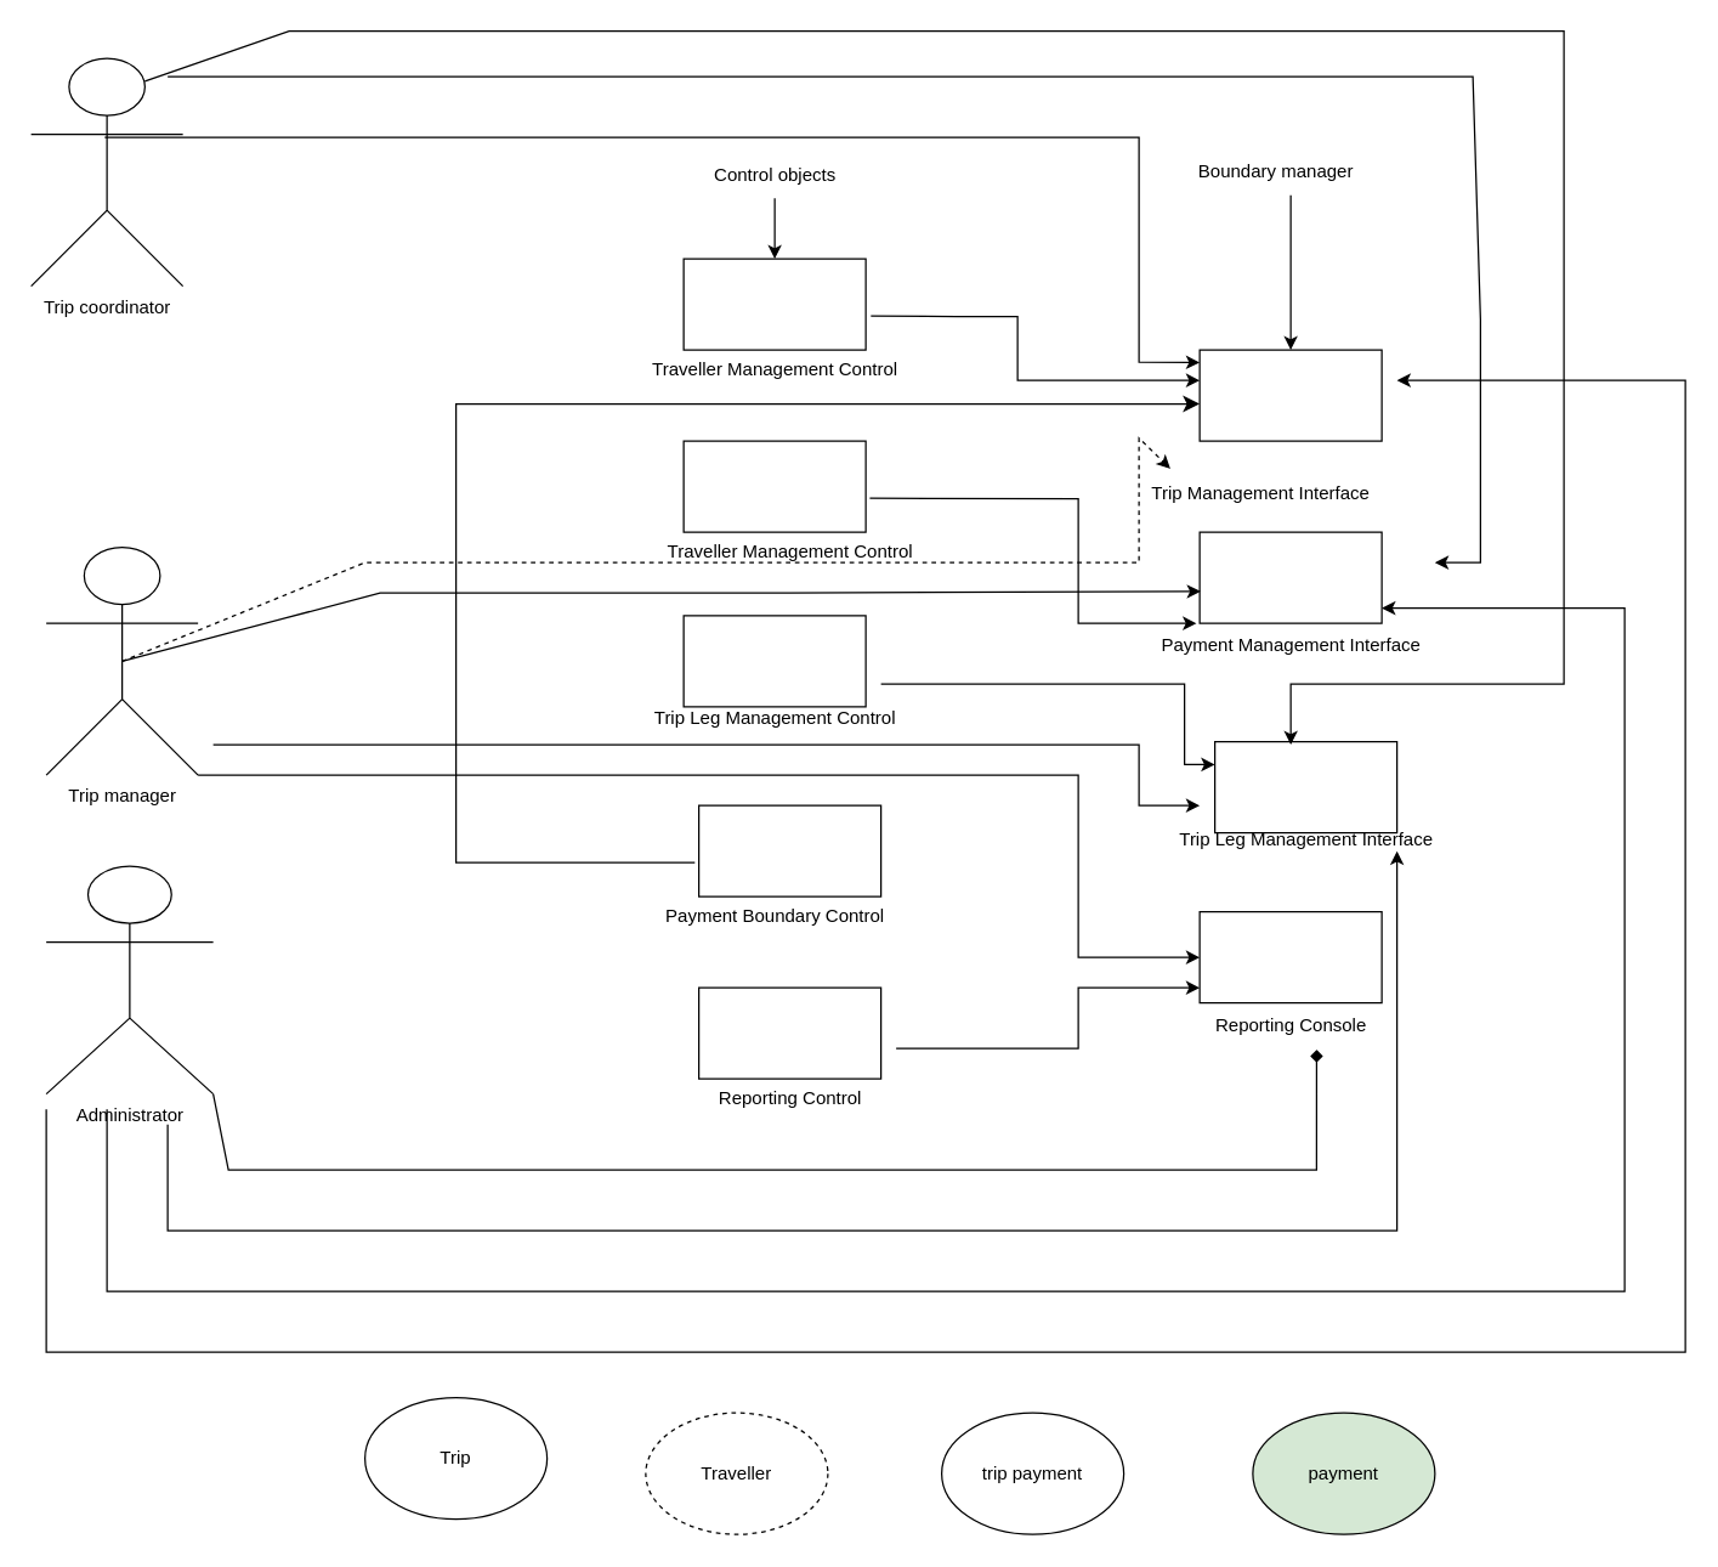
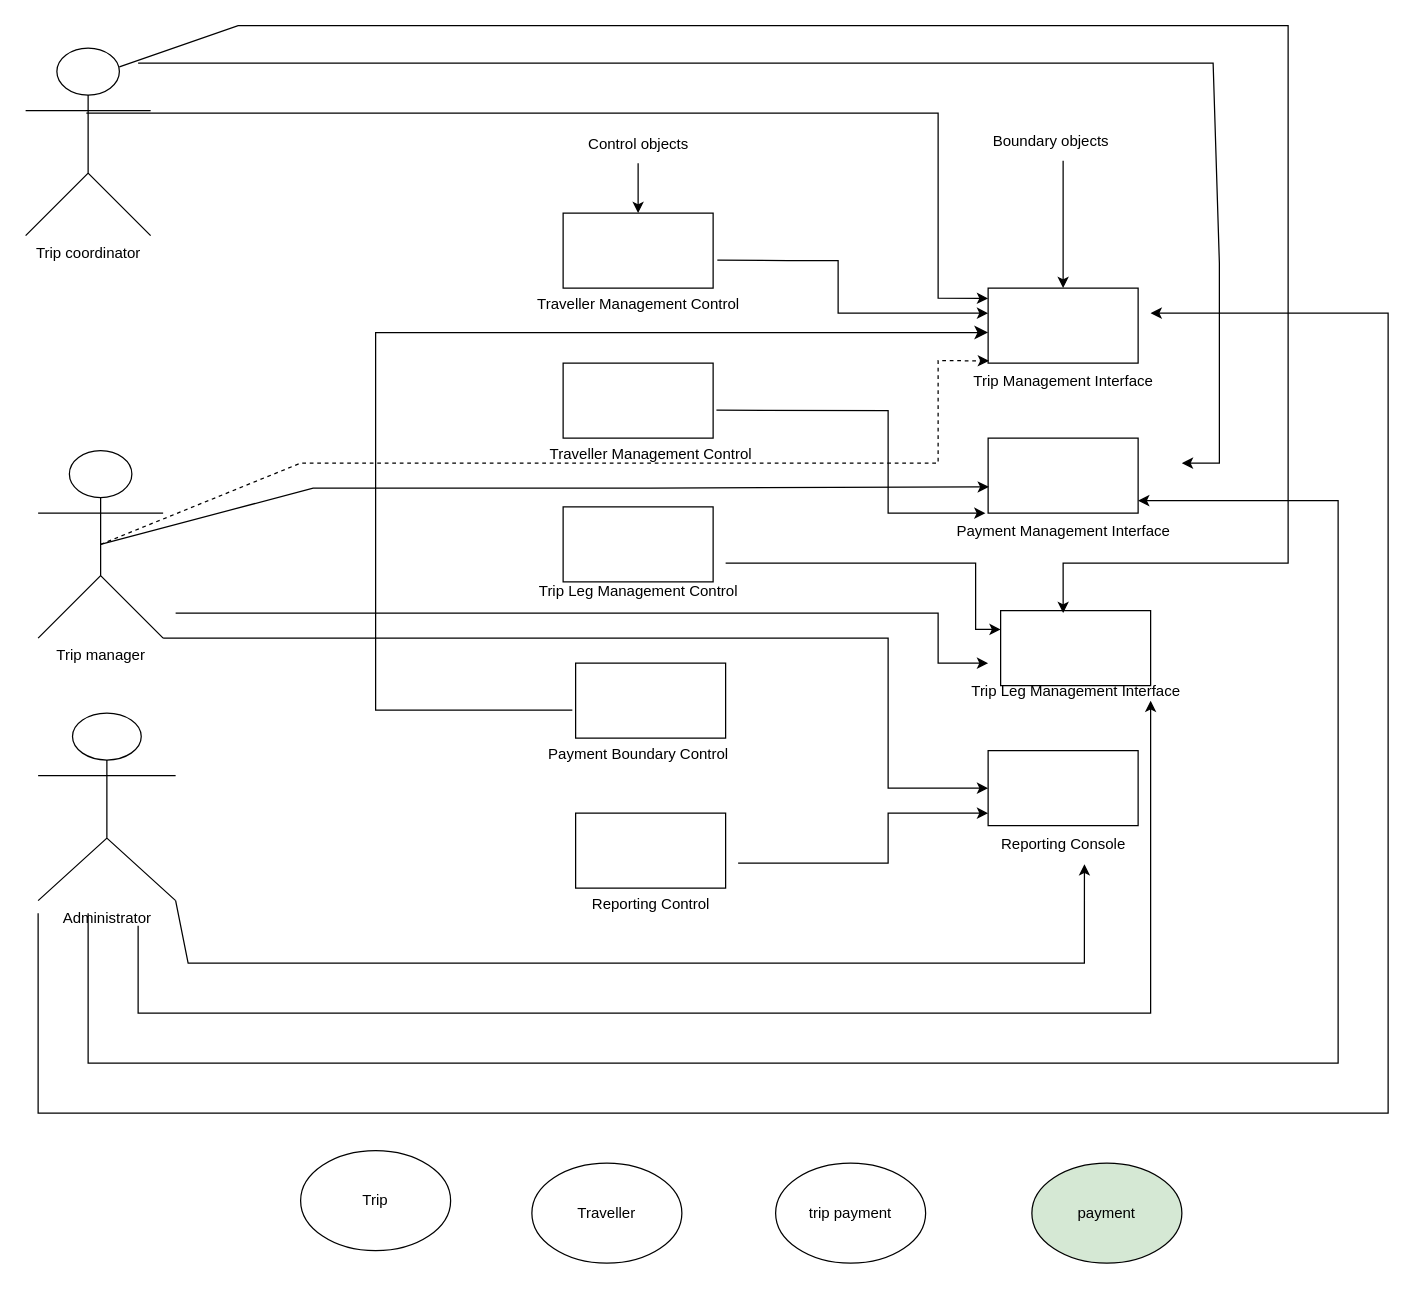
  <mxCell id="0" />
  <mxCell id="1" parent="0" />
  <mxCell id="2" value="Trip coordinator" style="shape=umlActor;verticalLabelPosition=bottom;verticalAlign=top;html=1;" vertex="1" parent="1"><mxGeometry x="20" y="38" width="100" height="150" as="geometry" /></mxCell>
  <mxCell id="3" value="Trip manager" style="shape=umlActor;verticalLabelPosition=bottom;verticalAlign=top;html=1;" vertex="1" parent="1"><mxGeometry y="360" width="100" height="150" as="geometry" x="30" /></mxCell>
  <mxCell id="4" value="Administrator" style="shape=umlActor;verticalLabelPosition=bottom;verticalAlign=top;html=1;" vertex="1" parent="1"><mxGeometry y="570" width="110" height="150" as="geometry" x="30" /></mxCell>
  <mxCell id="5" value="" style="rounded=0;whiteSpace=wrap;html=1;" vertex="1" parent="1"><mxGeometry x="790" y="230" width="120" height="60" as="geometry" /></mxCell>
  <mxCell id="6" value="" style="rounded=0;whiteSpace=wrap;html=1;" vertex="1" parent="1"><mxGeometry x="800" y="488" width="120" height="60" as="geometry" /></mxCell>
  <mxCell id="7" value="" style="rounded=0;whiteSpace=wrap;html=1;" vertex="1" parent="1"><mxGeometry x="790" y="350" width="120" height="60" as="geometry" /></mxCell>
  <mxCell id="8" value="" style="rounded=0;whiteSpace=wrap;html=1;" vertex="1" parent="1"><mxGeometry x="790" y="600" width="120" height="60" as="geometry" /></mxCell>
- <mxCell id="9" value="Trip Management Interface" style="text;html=1;align=center;verticalAlign=middle;resizable=0;points=[];autosize=1;strokeColor=none;fillColor=none;" vertex="1" parent="1"><mxGeometry x="745" y="310" width="170" height="30" as="geometry" /></mxCell>
+ <mxCell id="9" value="Trip Management Interface" style="text;html=1;align=center;verticalAlign=middle;resizable=0;points=[];autosize=1;strokeColor=none;fillColor=none;" vertex="1" parent="1"><mxGeometry x="765" y="290" width="170" height="30" as="geometry" /></mxCell>
  <mxCell id="10" value="Payment Management Interface" style="text;html=1;align=center;verticalAlign=middle;resizable=0;points=[];autosize=1;strokeColor=none;fillColor=none;" vertex="1" parent="1"><mxGeometry x="755" y="410" width="190" height="30" as="geometry" /></mxCell>
  <mxCell id="11" value="Trip Leg Management Interface" style="text;html=1;align=center;verticalAlign=middle;resizable=0;points=[];autosize=1;strokeColor=none;fillColor=none;" vertex="1" parent="1"><mxGeometry x="765" y="538" width="190" height="30" as="geometry" /></mxCell>
  <mxCell id="12" value="Reporting Console" style="text;html=1;align=center;verticalAlign=middle;resizable=0;points=[];autosize=1;strokeColor=none;fillColor=none;" vertex="1" parent="1"><mxGeometry x="790" y="660" width="120" height="30" as="geometry" /></mxCell>
  <mxCell id="13" value="" style="rounded=0;whiteSpace=wrap;html=1;" vertex="1" parent="1"><mxGeometry x="450" y="170" width="120" height="60" as="geometry" /></mxCell>
  <mxCell id="14" value="" style="rounded=0;whiteSpace=wrap;html=1;" vertex="1" parent="1"><mxGeometry x="450" y="290" width="120" height="60" as="geometry" /></mxCell>
  <mxCell id="15" value="" style="rounded=0;whiteSpace=wrap;html=1;" vertex="1" parent="1"><mxGeometry x="450" y="405" width="120" height="60" as="geometry" /></mxCell>
  <mxCell id="16" value="" style="rounded=0;whiteSpace=wrap;html=1;" vertex="1" parent="1"><mxGeometry x="460" y="530" width="120" height="60" as="geometry" /></mxCell>
  <mxCell id="17" value="" style="rounded=0;whiteSpace=wrap;html=1;" vertex="1" parent="1"><mxGeometry x="460" y="650" width="120" height="60" as="geometry" /></mxCell>
  <mxCell id="18" value="" style="edgeStyle=orthogonalEdgeStyle;rounded=0;orthogonalLoop=1;jettySize=auto;html=1;" edge="1" parent="1" source="19"><mxGeometry relative="1" as="geometry"><mxPoint x="510" y="170" as="targetPoint" /></mxGeometry></mxCell>
  <mxCell id="19" value="Control&amp;nbsp;objects" style="text;html=1;align=center;verticalAlign=middle;resizable=0;points=[];autosize=1;strokeColor=none;fillColor=none;" vertex="1" parent="1"><mxGeometry x="460" y="100" width="100" height="30" as="geometry" /></mxCell>
  <mxCell id="20" value="" style="edgeStyle=orthogonalEdgeStyle;rounded=0;orthogonalLoop=1;jettySize=auto;html=1;" edge="1" parent="1" source="21" target="5"><mxGeometry relative="1" as="geometry"><Array as="points"><mxPoint x="850" y="140" /><mxPoint x="850" y="140" /></Array></mxGeometry></mxCell>
- <mxCell id="21" value="Boundary&amp;nbsp;manager" style="text;html=1;align=center;verticalAlign=middle;resizable=0;points=[];autosize=1;strokeColor=none;fillColor=none;" vertex="1" parent="1"><mxGeometry x="780" y="98" width="120" height="30" as="geometry" /></mxCell>
+ <mxCell id="21" value="Boundary&amp;nbsp;objects" style="text;html=1;align=center;verticalAlign=middle;resizable=0;points=[];autosize=1;strokeColor=none;fillColor=none;" vertex="1" parent="1"><mxGeometry x="780" y="98" width="120" height="30" as="geometry" /></mxCell>
  <mxCell id="22" value="Traveller Management Control" style="text;html=1;align=center;verticalAlign=middle;resizable=0;points=[];autosize=1;strokeColor=none;fillColor=none;" vertex="1" parent="1"><mxGeometry x="425" y="348" width="190" height="30" as="geometry" /></mxCell>
  <mxCell id="23" value="Trip Leg Management Control" style="text;html=1;align=center;verticalAlign=middle;resizable=0;points=[];autosize=1;strokeColor=none;fillColor=none;" vertex="1" parent="1"><mxGeometry x="420" y="458" width="180" height="30" as="geometry" /></mxCell>
  <mxCell id="24" value="Payment Boundary Control" style="text;html=1;align=center;verticalAlign=middle;resizable=0;points=[];autosize=1;strokeColor=none;fillColor=none;" vertex="1" parent="1"><mxGeometry x="420" y="588" width="180" height="30" as="geometry" /></mxCell>
  <mxCell id="25" value="Reporting Control" style="text;html=1;align=center;verticalAlign=middle;resizable=0;points=[];autosize=1;strokeColor=none;fillColor=none;" vertex="1" parent="1"><mxGeometry x="460" y="708" width="120" height="30" as="geometry" /></mxCell>
  <mxCell id="26" value="Traveller Management Control" style="text;html=1;align=center;verticalAlign=middle;resizable=0;points=[];autosize=1;strokeColor=none;fillColor=none;" vertex="1" parent="1"><mxGeometry x="415" y="228" width="190" height="30" as="geometry" /></mxCell>
  <mxCell id="27" value="payment" style="ellipse;whiteSpace=wrap;html=1;fillColor=#d5e8d4;" vertex="1" parent="1"><mxGeometry x="825" y="930" width="120" height="80" as="geometry" /></mxCell>
  <mxCell id="28" value="trip payment" style="ellipse;whiteSpace=wrap;html=1;" vertex="1" parent="1"><mxGeometry x="620" y="930" width="120" height="80" as="geometry" /></mxCell>
- <mxCell id="29" value="Traveller" style="ellipse;whiteSpace=wrap;html=1;dashed=1;" vertex="1" parent="1"><mxGeometry x="425" y="930" width="120" height="80" as="geometry" /></mxCell>
+ <mxCell id="29" value="Traveller" style="ellipse;whiteSpace=wrap;html=1;" vertex="1" parent="1"><mxGeometry x="425" y="930" width="120" height="80" as="geometry" /></mxCell>
  <mxCell id="30" value="Trip" style="ellipse;whiteSpace=wrap;html=1;" vertex="1" parent="1"><mxGeometry x="240" y="920" width="120" height="80" as="geometry" /></mxCell>
  <mxCell id="31" value="" style="endArrow=classic;html=1;rounded=0;entryX=0.012;entryY=0.637;entryDx=0;entryDy=0;entryPerimeter=0;" edge="1" parent="1"><mxGeometry width="50" height="50" relative="1" as="geometry"><mxPoint x="78.56" y="90" as="sourcePoint" /><mxPoint x="790" y="238.22" as="targetPoint" /><Array as="points"><mxPoint x="68.56" y="90" /><mxPoint x="275" y="90" /><mxPoint x="475" y="90" /><mxPoint x="675" y="90" /><mxPoint x="750" y="90" /><mxPoint x="750" y="238" /></Array></mxGeometry></mxCell>
  <mxCell id="32" value="" style="endArrow=classic;html=1;rounded=0;" edge="1" parent="1"><mxGeometry width="50" height="50" relative="1" as="geometry"><mxPoint x="110" y="50" as="sourcePoint" /><mxPoint x="945" y="370" as="targetPoint" /><Array as="points"><mxPoint x="455" y="50" /><mxPoint x="735" y="50" /><mxPoint x="970" y="50" /><mxPoint x="975" y="210" /><mxPoint x="975" y="370" /></Array></mxGeometry></mxCell>
  <mxCell id="33" value="" style="endArrow=classic;html=1;rounded=0;exitX=0.75;exitY=0.1;exitDx=0;exitDy=0;exitPerimeter=0;entryX=0.417;entryY=0.033;entryDx=0;entryDy=0;entryPerimeter=0;" edge="1" parent="1" source="2" target="6"><mxGeometry width="50" height="50" relative="1" as="geometry"><mxPoint x="120" y="153.75" as="sourcePoint" /><mxPoint x="850" y="450" as="targetPoint" /><Array as="points"><mxPoint x="190" y="20" /><mxPoint x="280" y="20" /><mxPoint x="442" y="20" /><mxPoint x="670" y="20" /><mxPoint x="1030" y="20" /><mxPoint x="1030" y="450" /><mxPoint x="950" y="450" /><mxPoint x="850" y="450" /></Array></mxGeometry></mxCell>
  <mxCell id="34" value="" style="endArrow=classic;html=1;rounded=0;exitX=0.5;exitY=0.5;exitDx=0;exitDy=0;exitPerimeter=0;entryX=0.151;entryY=-0.06;entryDx=0;entryDy=0;entryPerimeter=0;dashed=1;" edge="1" parent="1" source="3" target="9"><mxGeometry width="50" height="50" relative="1" as="geometry"><mxPoint x="600" y="580" as="sourcePoint" /><mxPoint x="710" y="290" as="targetPoint" /><Array as="points"><mxPoint x="240" y="370" /><mxPoint x="400" y="370" /><mxPoint x="690" y="370" /><mxPoint x="750" y="370" /><mxPoint x="750" y="330" /><mxPoint x="750" y="288" /></Array></mxGeometry></mxCell>
  <mxCell id="35" value="" style="endArrow=classic;html=1;rounded=0;exitX=0.5;exitY=0.5;exitDx=0;exitDy=0;exitPerimeter=0;entryX=0.005;entryY=0.65;entryDx=0;entryDy=0;entryPerimeter=0;" edge="1" parent="1" source="3" target="7"><mxGeometry width="50" height="50" relative="1" as="geometry"><mxPoint x="600" y="480" as="sourcePoint" /><mxPoint x="650" y="430" as="targetPoint" /><Array as="points"><mxPoint x="250" y="390" /><mxPoint x="520" y="390" /></Array></mxGeometry></mxCell>
  <mxCell id="36" value="" style="endArrow=classic;html=1;rounded=0;" edge="1" parent="1"><mxGeometry width="50" height="50" relative="1" as="geometry"><mxPoint x="140" y="490" as="sourcePoint" /><mxPoint x="790" y="530" as="targetPoint" /><Array as="points"><mxPoint x="250" y="490" /><mxPoint x="390" y="490" /><mxPoint x="470" y="490" /><mxPoint x="510" y="490" /><mxPoint x="590" y="490" /><mxPoint x="750" y="490" /><mxPoint x="750" y="530" /></Array></mxGeometry></mxCell>
  <mxCell id="37" value="" style="endArrow=classic;html=1;rounded=0;exitX=1;exitY=1;exitDx=0;exitDy=0;exitPerimeter=0;entryX=0;entryY=0.5;entryDx=0;entryDy=0;" edge="1" parent="1" source="3" target="8"><mxGeometry width="50" height="50" relative="1" as="geometry"><mxPoint x="230" y="500" as="sourcePoint" /><mxPoint x="710" y="650" as="targetPoint" /><Array as="points"><mxPoint x="470" y="510" /><mxPoint x="630" y="510" /><mxPoint x="710" y="510" /><mxPoint x="710" y="630" /></Array></mxGeometry></mxCell>
- <mxCell id="38" value="" style="endArrow=diamond;html=1;rounded=0;exitX=1;exitY=1;exitDx=0;exitDy=0;exitPerimeter=0;entryX=0.642;entryY=1.027;entryDx=0;entryDy=0;entryPerimeter=0;" edge="1" parent="1" source="4" target="12"><mxGeometry width="50" height="50" relative="1" as="geometry"><mxPoint x="600" y="580" as="sourcePoint" /><mxPoint x="870" y="770" as="targetPoint" /><Array as="points"><mxPoint x="150" y="770" /><mxPoint x="230" y="770" /><mxPoint x="430" y="770" /><mxPoint x="867" y="770" /></Array></mxGeometry></mxCell>
+ <mxCell id="38" value="" style="endArrow=classic;html=1;rounded=0;exitX=1;exitY=1;exitDx=0;exitDy=0;exitPerimeter=0;entryX=0.642;entryY=1.027;entryDx=0;entryDy=0;entryPerimeter=0;" edge="1" parent="1" source="4" target="12"><mxGeometry width="50" height="50" relative="1" as="geometry"><mxPoint x="600" y="580" as="sourcePoint" /><mxPoint x="870" y="770" as="targetPoint" /><Array as="points"><mxPoint x="150" y="770" /><mxPoint x="230" y="770" /><mxPoint x="430" y="770" /><mxPoint x="867" y="770" /></Array></mxGeometry></mxCell>
  <mxCell id="39" value="" style="endArrow=classic;html=1;rounded=0;" edge="1" parent="1"><mxGeometry width="50" height="50" relative="1" as="geometry"><mxPoint x="110" y="740" as="sourcePoint" /><mxPoint x="920" y="560" as="targetPoint" /><Array as="points"><mxPoint x="110" y="810" /><mxPoint x="350" y="810" /><mxPoint x="470" y="810" /><mxPoint x="640" y="810" /><mxPoint x="840" y="810" /><mxPoint x="920" y="810" /></Array></mxGeometry></mxCell>
  <mxCell id="40" value="" style="endArrow=classic;html=1;rounded=0;entryX=0.825;entryY=0.08;entryDx=0;entryDy=0;entryPerimeter=0;" edge="1" parent="1"><mxGeometry width="50" height="50" relative="1" as="geometry"><mxPoint x="70" y="730" as="sourcePoint" /><mxPoint x="910" y="400" as="targetPoint" /><Array as="points"><mxPoint x="70" y="850" /><mxPoint x="330" y="850" /><mxPoint x="590" y="850" /><mxPoint x="1070" y="850" /><mxPoint x="1070" y="400" /></Array></mxGeometry></mxCell>
  <mxCell id="41" value="" style="endArrow=classic;html=1;rounded=0;" edge="1" parent="1"><mxGeometry width="50" height="50" relative="1" as="geometry"><mxPoint y="730" as="sourcePoint" x="30" /><mxPoint x="920" y="250" as="targetPoint" /><Array as="points"><mxPoint y="890" x="30" /><mxPoint x="110" y="890" /><mxPoint x="270" y="890" /><mxPoint x="550" y="890" /><mxPoint x="880" y="890" /><mxPoint x="1110" y="890" /><mxPoint x="1110" y="250" /></Array></mxGeometry></mxCell>
  <mxCell id="42" value="" style="endArrow=classic;html=1;rounded=0;exitX=1.028;exitY=0.627;exitDx=0;exitDy=0;exitPerimeter=0;" edge="1" parent="1" source="13"><mxGeometry width="50" height="50" relative="1" as="geometry"><mxPoint x="590" y="180" as="sourcePoint" /><mxPoint x="790" y="250" as="targetPoint" /><Array as="points"><mxPoint x="630" y="208" /><mxPoint x="670" y="208" /><mxPoint x="670" y="250" /><mxPoint x="750" y="250" /></Array></mxGeometry></mxCell>
  <mxCell id="43" value="" style="endArrow=classic;html=1;rounded=0;exitX=1.022;exitY=0.627;exitDx=0;exitDy=0;exitPerimeter=0;entryX=0.173;entryY=0;entryDx=0;entryDy=0;entryPerimeter=0;" edge="1" parent="1" source="14" target="10"><mxGeometry width="50" height="50" relative="1" as="geometry"><mxPoint x="590" y="480" as="sourcePoint" /><mxPoint x="710" y="410" as="targetPoint" /><Array as="points"><mxPoint x="710" y="328" /><mxPoint x="710" y="410" /></Array></mxGeometry></mxCell>
  <mxCell id="44" value="" style="endArrow=classic;html=1;rounded=0;entryX=0;entryY=0.25;entryDx=0;entryDy=0;" edge="1" parent="1" target="6"><mxGeometry width="50" height="50" relative="1" as="geometry"><mxPoint x="580" y="450" as="sourcePoint" /><mxPoint x="780" y="510" as="targetPoint" /><Array as="points"><mxPoint x="780" y="450" /><mxPoint x="780" y="503" /></Array></mxGeometry></mxCell>
  <mxCell id="45" value="" style="endArrow=classic;html=1;rounded=0;" edge="1" parent="1"><mxGeometry width="50" height="50" relative="1" as="geometry"><mxPoint x="590" y="690" as="sourcePoint" /><mxPoint x="790" y="650" as="targetPoint" /><Array as="points"><mxPoint x="710" y="690" /><mxPoint x="710" y="650" /></Array></mxGeometry></mxCell>
  <mxCell id="46" value="" style="edgeStyle=elbowEdgeStyle;elbow=horizontal;endArrow=classic;html=1;curved=0;rounded=0;endSize=8;startSize=8;exitX=-0.022;exitY=0.627;exitDx=0;exitDy=0;exitPerimeter=0;" edge="1" parent="1" source="16"><mxGeometry width="50" height="50" relative="1" as="geometry"><mxPoint x="430" y="570" as="sourcePoint" /><mxPoint x="790" y="265.5" as="targetPoint" /><Array as="points"><mxPoint x="300" y="375.5" /></Array></mxGeometry></mxCell>
